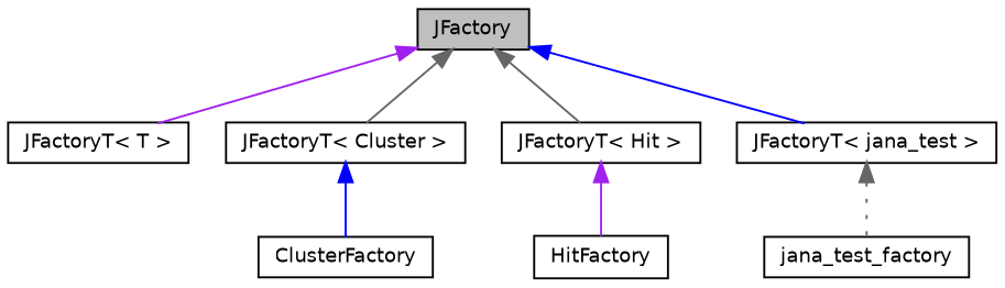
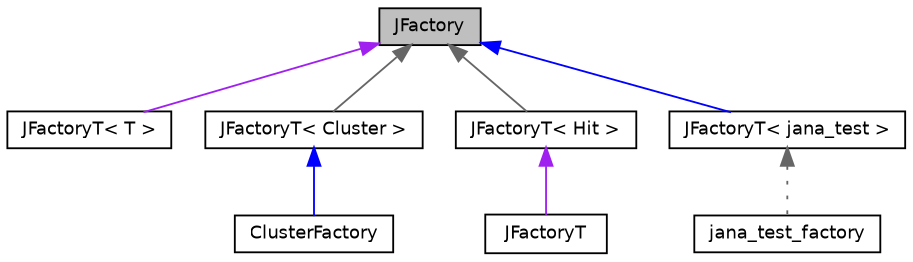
  digraph {
    node [color=black fillcolor=white fontname=Helvetica fontsize=10 shape=record style=filled]
    edge [color=gray40 dir=back fontname=Helvetica fontsize=10 labelfontname=Helvetica labelfontsize=10 style=solid]
    n1 [fillcolor=grey75 fontcolor=black height=0.2 label=JFactory width=0.4]
    n2 [height=0.2 label="JFactoryT\< T \>" width=0.4]
    n3 [height=0.2 label="JFactoryT\< Cluster \>" width=0.4]
    n4 [height=0.2 label="JFactoryT\< Hit \>" width=0.4]
    n5 [height=0.2 label="JFactoryT\< jana_test \>" width=0.4]
    n6 [height=0.2 label=ClusterFactory width=0.4]
-   n7 [height=0.2 label=HitFactory width=0.4]
+   n7 [height=0.2 label=JFactoryT width=0.4]
    n8 [height=0.2 label=jana_test_factory width=0.4]
    n1 -> n2 [color=purple]
    n1 -> n3
    n1 -> n4
    n1 -> n5 [color=blue]
    n3 -> n6 [color=blue]
    n4 -> n7 [color=purple]
    n5 -> n8 [style=dotted]
  }
